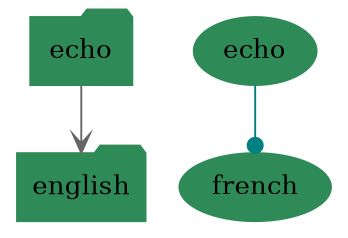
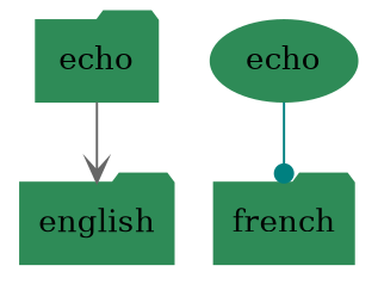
  digraph {
    rankdir=TB
    splines=compound
    node [color=seagreen style=filled shape=folder]
    n1 [label=echo]
    n2 [label=english]
    n3 [label=echo shape=ellipse]
-   n4 [label=french shape=ellipse]
+   n4 [label=french]
    n1 -> n2 [color=gray40 arrowhead=vee]
    n3 -> n4 [color=teal arrowhead=dot]
  }
